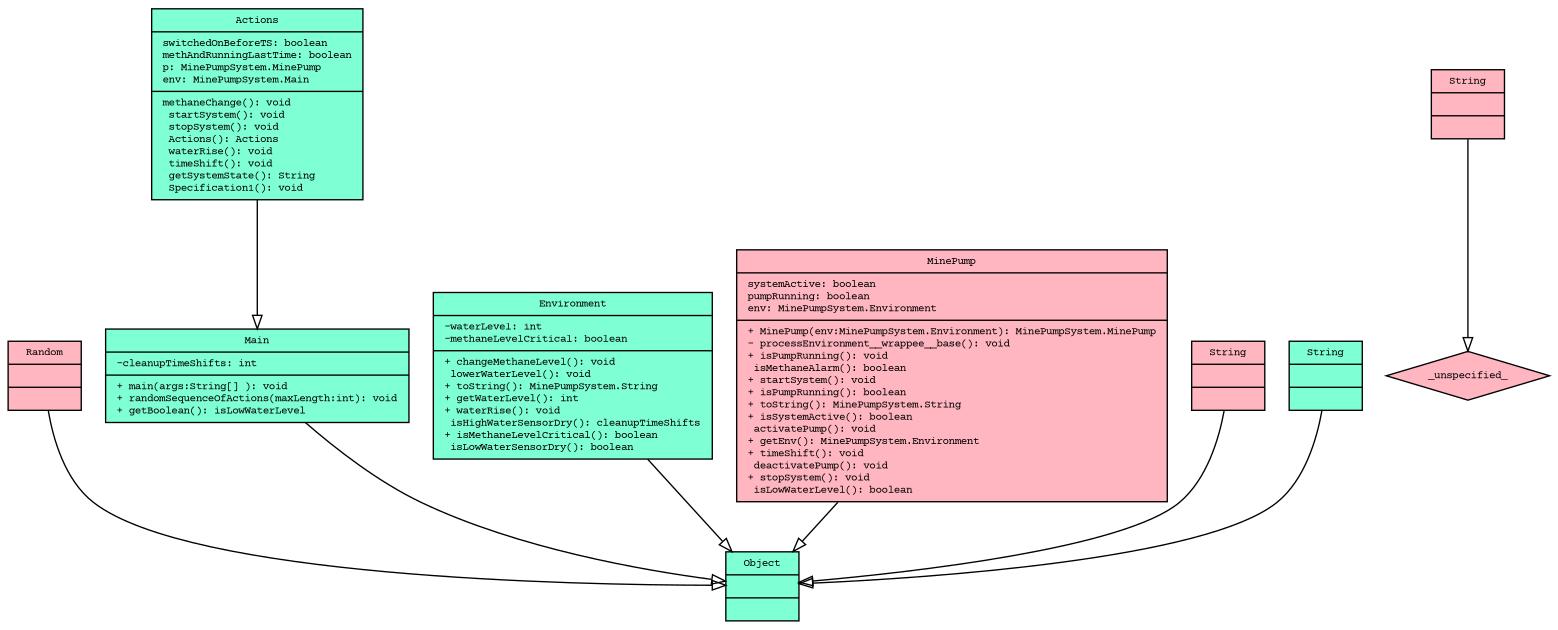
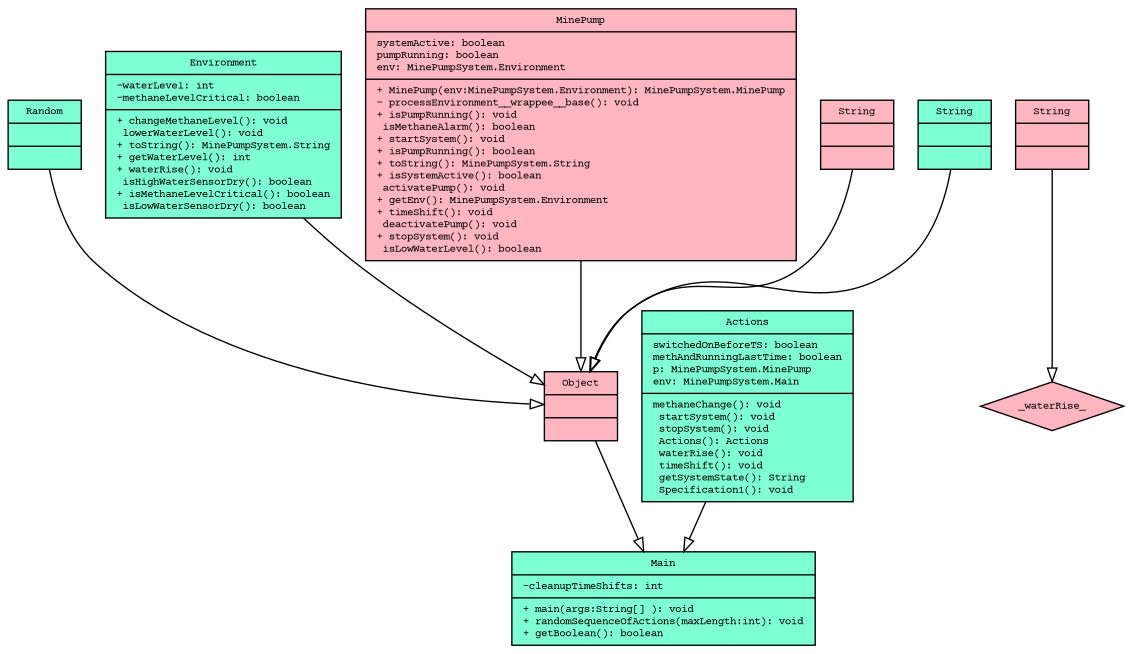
  digraph {
    fontname="Courier Prime"
    fontsize=8
    node [fillcolor=lightpink fontname="Courier Prime" fontsize=8 shape=record style=filled]
    edge [arrowhead=empty arrowtail=none fontname="Courier Prime" fontsize=8 style=solid]
-   n1 [label="{Random||}"]
-   n2 [fillcolor=aquamarine label="{Object||}"]
+   n1 [fillcolor=aquamarine label="{Random||}"]
+   n2 [label="{Object||}"]
    n3 [fillcolor=aquamarine label="{Actions|switchedOnBeforeTS: boolean\lmethAndRunningLastTime: boolean\lp: MinePumpSystem.MinePump\lenv: MinePumpSystem.Main\l| methaneChange(): void\l startSystem(): void\l stopSystem(): void\l Actions(): Actions\l waterRise(): void\l timeShift(): void\l getSystemState(): String\l Specification1(): void\l}"]
-   n4 [fillcolor=aquamarine label="{Main|-cleanupTimeShifts: int\l|+ main(args:String[] ): void\l+ randomSequenceOfActions(maxLength:int): void\l+ getBoolean(): isLowWaterLevel\l}"]
-   n5 [fillcolor=aquamarine label="{Environment|-waterLevel: int\l-methaneLevelCritical: boolean\l|+ changeMethaneLevel(): void\l lowerWaterLevel(): void\l+ toString(): MinePumpSystem.String\l+ getWaterLevel(): int\l+ waterRise(): void\l isHighWaterSensorDry(): cleanupTimeShifts\l+ isMethaneLevelCritical(): boolean\l isLowWaterSensorDry(): boolean\l}"]
+   n4 [fillcolor=aquamarine label="{Main|-cleanupTimeShifts: int\l|+ main(args:String[] ): void\l+ randomSequenceOfActions(maxLength:int): void\l+ getBoolean(): boolean\l}"]
+   n5 [fillcolor=aquamarine label="{Environment|-waterLevel: int\l-methaneLevelCritical: boolean\l|+ changeMethaneLevel(): void\l lowerWaterLevel(): void\l+ toString(): MinePumpSystem.String\l+ getWaterLevel(): int\l+ waterRise(): void\l isHighWaterSensorDry(): boolean\l+ isMethaneLevelCritical(): boolean\l isLowWaterSensorDry(): boolean\l}"]
    n6 [label="{MinePump|systemActive: boolean\lpumpRunning: boolean\lenv: MinePumpSystem.Environment\l|+ MinePump(env:MinePumpSystem.Environment): MinePumpSystem.MinePump\l- processEnvironment__wrappee__base(): void\l+ isPumpRunning(): void\l isMethaneAlarm(): boolean\l+ startSystem(): void\l+ isPumpRunning(): boolean\l+ toString(): MinePumpSystem.String\l+ isSystemActive(): boolean\l activatePump(): void\l+ getEnv(): MinePumpSystem.Environment\l+ timeShift(): void\l deactivatePump(): void\l+ stopSystem(): void\l isLowWaterLevel(): boolean\l}"]
    n7 [label="{String||}"]
-   _unspecified_ [shape=diamond]
+   _unspecified_ [shape=diamond label=_waterRise_]
    n9 [label="{String||}"]
    n10 [fillcolor=aquamarine label="{String||}"]
    n1 -> n2
    n3 -> n4
-   n4 -> n2
+   n2 -> n4
    n5 -> n2
    n6 -> n2
    n7 -> _unspecified_
    n9 -> n2
    n10 -> n2
  }
